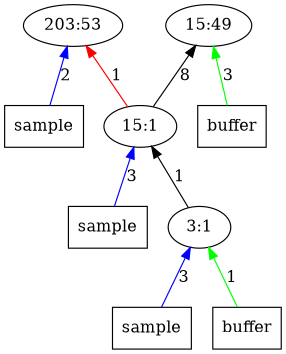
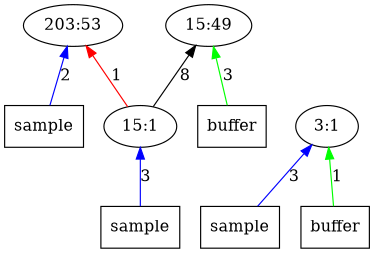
  digraph {
    fontname="DejaVu Serif"
    rankdir=BT
    node [fontname="DejaVu Serif" shape=box]
    edge [color=blue fontname="DejaVu Serif"]
    n1 [label=sample]
    n2 [label="203:53" shape=""]
    n3 [label="15:49" shape=""]
    n4 [label=buffer]
    n5 [label="15:1" shape=""]
    n6 [label=sample]
    n7 [label="3:1" shape=""]
    n8 [label=sample]
    n9 [label=buffer]
    n1 -> n2 [label=2]
    n4 -> n3 [color=green label=3]
    n5 -> n2 [color=red label=1]
    n5 -> n3 [color=black label=8]
    n6 -> n5 [label=3]
-   n7 -> n5 [color=black label=1]
    n8 -> n7 [label=3]
    n9 -> n7 [color=green label=1]
  }
